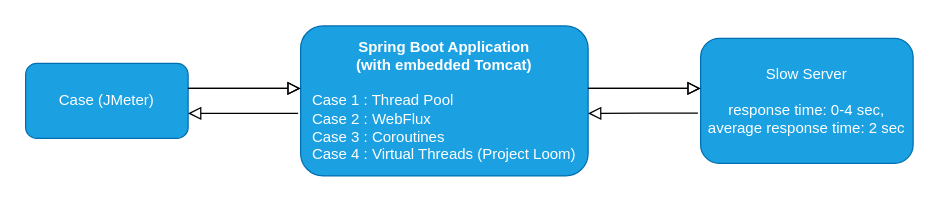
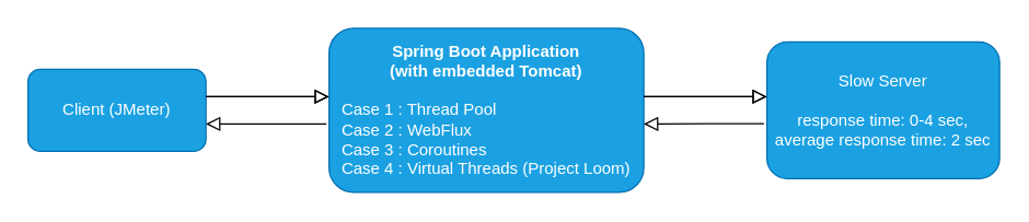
  <mxCell id="0" />
  <mxCell id="1" parent="0" />
- <mxCell id="2" value="&lt;div&gt;Case (JMeter)&lt;br&gt;&lt;/div&gt;" style="rounded=1;whiteSpace=wrap;html=1;fontSize=12;glass=0;strokeWidth=1;shadow=0;fillColor=#1ba1e2;fontColor=#ffffff;strokeColor=#006EAF;" parent="1" vertex="1"><mxGeometry x="20" y="50" width="130" height="60" as="geometry" /></mxCell>
+ <mxCell id="2" value="&lt;div&gt;Client (JMeter)&lt;br&gt;&lt;/div&gt;" style="rounded=1;whiteSpace=wrap;html=1;fontSize=12;glass=0;strokeWidth=1;shadow=0;fillColor=#1ba1e2;fontColor=#ffffff;strokeColor=#006EAF;" parent="1" vertex="1"><mxGeometry x="20" y="50" width="130" height="60" as="geometry" /></mxCell>
  <mxCell id="3" value="&lt;div&gt;&lt;b&gt;Spring Boot Application &lt;br&gt;&lt;/b&gt;&lt;/div&gt;&lt;div&gt;&lt;b&gt;(with embedded Tomcat)&lt;/b&gt;&lt;/div&gt;&lt;div&gt;&lt;b&gt;&lt;br&gt;&lt;/b&gt;&lt;/div&gt;&lt;div align=&quot;left&quot;&gt;Case 1 : Thread Pool&lt;/div&gt;&lt;div align=&quot;left&quot;&gt;Case 2 : WebFlux&lt;/div&gt;&lt;div align=&quot;left&quot;&gt;Case 3 : Coroutines&lt;/div&gt;&lt;div align=&quot;left&quot;&gt;Case 4 : Virtual Threads (Project Loom)&lt;br&gt;&lt;/div&gt;" style="rounded=1;whiteSpace=wrap;html=1;fontSize=12;glass=0;strokeWidth=1;shadow=0;fillColor=#1ba1e2;fontColor=#ffffff;strokeColor=#006EAF;" parent="1" vertex="1"><mxGeometry x="240" y="20" width="230" height="120" as="geometry" /></mxCell>
  <mxCell id="4" value="&lt;div&gt;Slow Server&lt;/div&gt;&lt;div&gt;&lt;br&gt;&lt;/div&gt;&lt;div&gt;response time: 0-4 sec,&lt;/div&gt;&lt;div&gt;average response time: 2 sec&lt;br&gt;&lt;/div&gt;" style="rounded=1;whiteSpace=wrap;html=1;fontSize=12;glass=0;strokeWidth=1;shadow=0;fillColor=#1ba1e2;strokeColor=#006EAF;fontColor=#ffffff;" parent="1" vertex="1"><mxGeometry x="560" y="30" width="170" height="100" as="geometry" /></mxCell>
  <mxCell id="5" value="" style="rounded=0;html=1;jettySize=auto;orthogonalLoop=1;fontSize=11;endArrow=block;endFill=0;endSize=8;strokeWidth=1;shadow=0;labelBackgroundColor=none;edgeStyle=orthogonalEdgeStyle;" parent="1" edge="1"><mxGeometry relative="1" as="geometry"><mxPoint x="150" y="70" as="sourcePoint" /><mxPoint x="240" y="70" as="targetPoint" /><Array as="points"><mxPoint x="220" y="70" /><mxPoint x="220" y="70" /></Array></mxGeometry></mxCell>
  <mxCell id="6" value="" style="rounded=0;html=1;jettySize=auto;orthogonalLoop=1;fontSize=11;endArrow=block;endFill=0;endSize=8;strokeWidth=1;shadow=0;labelBackgroundColor=none;edgeStyle=orthogonalEdgeStyle;" parent="1" edge="1"><mxGeometry relative="1" as="geometry"><mxPoint x="150" y="70" as="sourcePoint" /><mxPoint x="240" y="70" as="targetPoint" /><Array as="points"><mxPoint x="200" y="70" /><mxPoint x="200" y="70" /></Array></mxGeometry></mxCell>
  <mxCell id="7" value="" style="rounded=0;html=1;jettySize=auto;orthogonalLoop=1;fontSize=11;endArrow=block;endFill=0;endSize=8;strokeWidth=1;shadow=0;labelBackgroundColor=none;edgeStyle=orthogonalEdgeStyle;" parent="1" edge="1"><mxGeometry relative="1" as="geometry"><mxPoint x="470" y="70" as="sourcePoint" /><mxPoint x="560" y="70" as="targetPoint" /><Array as="points"><mxPoint x="540" y="70" /><mxPoint x="540" y="70" /></Array></mxGeometry></mxCell>
  <mxCell id="8" value="" style="rounded=0;html=1;jettySize=auto;orthogonalLoop=1;fontSize=11;endArrow=block;endFill=0;endSize=8;strokeWidth=1;shadow=0;labelBackgroundColor=none;edgeStyle=orthogonalEdgeStyle;" parent="1" edge="1"><mxGeometry relative="1" as="geometry"><mxPoint x="470" y="70" as="sourcePoint" /><mxPoint x="560" y="70" as="targetPoint" /><Array as="points"><mxPoint x="520" y="70" /><mxPoint x="520" y="70" /></Array></mxGeometry></mxCell>
  <mxCell id="9" value="" style="rounded=0;html=1;jettySize=auto;orthogonalLoop=1;fontSize=11;endArrow=block;endFill=0;endSize=8;strokeWidth=1;shadow=0;labelBackgroundColor=none;edgeStyle=orthogonalEdgeStyle;exitX=-0.013;exitY=0.598;exitDx=0;exitDy=0;exitPerimeter=0;" parent="1" source="4" edge="1"><mxGeometry relative="1" as="geometry"><mxPoint x="550" y="90" as="sourcePoint" /><mxPoint x="470" y="90" as="targetPoint" /><Array as="points" /></mxGeometry></mxCell>
  <mxCell id="10" value="" style="rounded=0;html=1;jettySize=auto;orthogonalLoop=1;fontSize=11;endArrow=block;endFill=0;endSize=8;strokeWidth=1;shadow=0;labelBackgroundColor=none;edgeStyle=orthogonalEdgeStyle;exitX=-0.013;exitY=0.598;exitDx=0;exitDy=0;exitPerimeter=0;" parent="1" edge="1"><mxGeometry relative="1" as="geometry"><mxPoint x="238" y="90" as="sourcePoint" /><mxPoint x="150" y="90" as="targetPoint" /><Array as="points" /></mxGeometry></mxCell>
